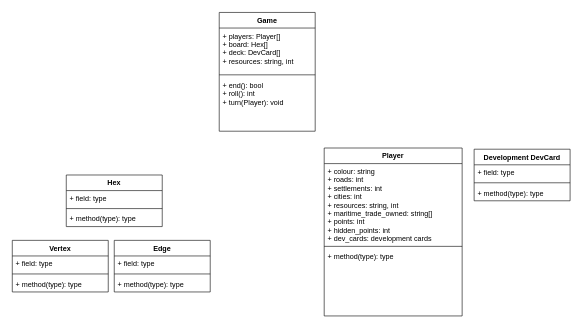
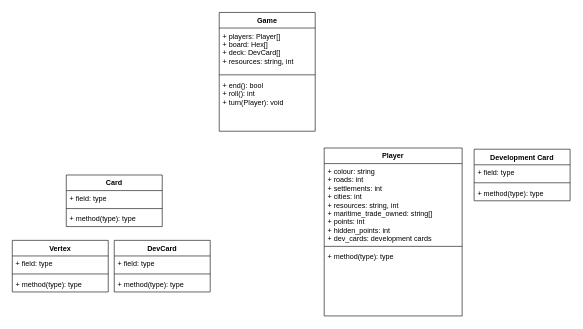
  <mxCell id="0" />
  <mxCell id="1" parent="0" />
  <mxCell id="2" value="Game" style="swimlane;fontStyle=1;align=center;verticalAlign=top;childLayout=stackLayout;horizontal=1;startSize=26;horizontalStack=0;resizeParent=1;resizeParentMax=0;resizeLast=0;collapsible=1;marginBottom=0;" vertex="1" parent="1"><mxGeometry x="365" y="20" width="160" height="198" as="geometry" /></mxCell>
  <mxCell id="3" value="+ players: Player[]&#10;+ board: Hex[]&#10;+ deck: DevCard[]&#10;+ resources: string, int" style="text;strokeColor=none;fillColor=none;align=left;verticalAlign=top;spacingLeft=4;spacingRight=4;overflow=hidden;rotatable=0;points=[[0,0.5],[1,0.5]];portConstraint=eastwest;" vertex="1" parent="2"><mxGeometry y="26" width="160" height="74" as="geometry" /></mxCell>
  <mxCell id="4" value="" style="line;strokeWidth=1;fillColor=none;align=left;verticalAlign=middle;spacingTop=-1;spacingLeft=3;spacingRight=3;rotatable=0;labelPosition=right;points=[];portConstraint=eastwest;" vertex="1" parent="2"><mxGeometry y="100" width="160" height="8" as="geometry" /></mxCell>
  <mxCell id="5" value="+ end(): bool&#10;+ roll(): int&#10;+ turn(Player): void&#10;" style="text;strokeColor=none;fillColor=none;align=left;verticalAlign=top;spacingLeft=4;spacingRight=4;overflow=hidden;rotatable=0;points=[[0,0.5],[1,0.5]];portConstraint=eastwest;" vertex="1" parent="2"><mxGeometry y="108" width="160" height="90" as="geometry" /></mxCell>
  <mxCell id="6" value="Player" style="swimlane;fontStyle=1;align=center;verticalAlign=top;childLayout=stackLayout;horizontal=1;startSize=26;horizontalStack=0;resizeParent=1;resizeParentMax=0;resizeLast=0;collapsible=1;marginBottom=0;" vertex="1" parent="1"><mxGeometry x="540" y="246" width="230" height="280" as="geometry" /></mxCell>
  <mxCell id="7" value="+ colour: string&#10;+ roads: int&#10;+ settlements: int&#10;+ cities: int&#10;+ resources: string, int&#10;+ maritime_trade_owned: string[]&#10;+ points: int&#10;+ hidden_points: int&#10;+ dev_cards: development cards&#10;" style="text;strokeColor=none;fillColor=none;align=left;verticalAlign=top;spacingLeft=4;spacingRight=4;overflow=hidden;rotatable=0;points=[[0,0.5],[1,0.5]];portConstraint=eastwest;" vertex="1" parent="6"><mxGeometry y="26" width="230" height="134" as="geometry" /></mxCell>
  <mxCell id="8" value="" style="line;strokeWidth=1;fillColor=none;align=left;verticalAlign=middle;spacingTop=-1;spacingLeft=3;spacingRight=3;rotatable=0;labelPosition=right;points=[];portConstraint=eastwest;" vertex="1" parent="6"><mxGeometry y="160" width="230" height="8" as="geometry" /></mxCell>
  <mxCell id="9" value="+ method(type): type" style="text;strokeColor=none;fillColor=none;align=left;verticalAlign=top;spacingLeft=4;spacingRight=4;overflow=hidden;rotatable=0;points=[[0,0.5],[1,0.5]];portConstraint=eastwest;" vertex="1" parent="6"><mxGeometry y="168" width="230" height="112" as="geometry" /></mxCell>
- <mxCell id="10" value="Development DevCard" style="swimlane;fontStyle=1;align=center;verticalAlign=top;childLayout=stackLayout;horizontal=1;startSize=26;horizontalStack=0;resizeParent=1;resizeParentMax=0;resizeLast=0;collapsible=1;marginBottom=0;" vertex="1" parent="1"><mxGeometry x="790" y="248" width="160" height="86" as="geometry" /></mxCell>
+ <mxCell id="10" value="Development Card" style="swimlane;fontStyle=1;align=center;verticalAlign=top;childLayout=stackLayout;horizontal=1;startSize=26;horizontalStack=0;resizeParent=1;resizeParentMax=0;resizeLast=0;collapsible=1;marginBottom=0;" vertex="1" parent="1"><mxGeometry x="790" y="248" width="160" height="86" as="geometry" /></mxCell>
  <mxCell id="11" value="+ field: type" style="text;strokeColor=none;fillColor=none;align=left;verticalAlign=top;spacingLeft=4;spacingRight=4;overflow=hidden;rotatable=0;points=[[0,0.5],[1,0.5]];portConstraint=eastwest;" vertex="1" parent="10"><mxGeometry y="26" width="160" height="26" as="geometry" /></mxCell>
  <mxCell id="12" value="" style="line;strokeWidth=1;fillColor=none;align=left;verticalAlign=middle;spacingTop=-1;spacingLeft=3;spacingRight=3;rotatable=0;labelPosition=right;points=[];portConstraint=eastwest;" vertex="1" parent="10"><mxGeometry y="52" width="160" height="8" as="geometry" /></mxCell>
  <mxCell id="13" value="+ method(type): type" style="text;strokeColor=none;fillColor=none;align=left;verticalAlign=top;spacingLeft=4;spacingRight=4;overflow=hidden;rotatable=0;points=[[0,0.5],[1,0.5]];portConstraint=eastwest;" vertex="1" parent="10"><mxGeometry y="60" width="160" height="26" as="geometry" /></mxCell>
- <mxCell id="14" value="Hex" style="swimlane;fontStyle=1;align=center;verticalAlign=top;childLayout=stackLayout;horizontal=1;startSize=26;horizontalStack=0;resizeParent=1;resizeParentMax=0;resizeLast=0;collapsible=1;marginBottom=0;" vertex="1" parent="1"><mxGeometry x="110" y="291" width="160" height="86" as="geometry" /></mxCell>
+ <mxCell id="14" value="Card" style="swimlane;fontStyle=1;align=center;verticalAlign=top;childLayout=stackLayout;horizontal=1;startSize=26;horizontalStack=0;resizeParent=1;resizeParentMax=0;resizeLast=0;collapsible=1;marginBottom=0;" vertex="1" parent="1"><mxGeometry x="110" y="291" width="160" height="86" as="geometry" /></mxCell>
  <mxCell id="15" value="+ field: type" style="text;strokeColor=none;fillColor=none;align=left;verticalAlign=top;spacingLeft=4;spacingRight=4;overflow=hidden;rotatable=0;points=[[0,0.5],[1,0.5]];portConstraint=eastwest;" vertex="1" parent="14"><mxGeometry y="26" width="160" height="26" as="geometry" /></mxCell>
  <mxCell id="16" value="" style="line;strokeWidth=1;fillColor=none;align=left;verticalAlign=middle;spacingTop=-1;spacingLeft=3;spacingRight=3;rotatable=0;labelPosition=right;points=[];portConstraint=eastwest;" vertex="1" parent="14"><mxGeometry y="52" width="160" height="8" as="geometry" /></mxCell>
  <mxCell id="17" value="+ method(type): type" style="text;strokeColor=none;fillColor=none;align=left;verticalAlign=top;spacingLeft=4;spacingRight=4;overflow=hidden;rotatable=0;points=[[0,0.5],[1,0.5]];portConstraint=eastwest;" vertex="1" parent="14"><mxGeometry y="60" width="160" height="26" as="geometry" /></mxCell>
- <mxCell id="18" value="Edge" style="swimlane;fontStyle=1;align=center;verticalAlign=top;childLayout=stackLayout;horizontal=1;startSize=26;horizontalStack=0;resizeParent=1;resizeParentMax=0;resizeLast=0;collapsible=1;marginBottom=0;" vertex="1" parent="1"><mxGeometry x="190" y="400" width="160" height="86" as="geometry" /></mxCell>
+ <mxCell id="18" value="DevCard" style="swimlane;fontStyle=1;align=center;verticalAlign=top;childLayout=stackLayout;horizontal=1;startSize=26;horizontalStack=0;resizeParent=1;resizeParentMax=0;resizeLast=0;collapsible=1;marginBottom=0;" vertex="1" parent="1"><mxGeometry x="190" y="400" width="160" height="86" as="geometry" /></mxCell>
  <mxCell id="19" value="+ field: type" style="text;strokeColor=none;fillColor=none;align=left;verticalAlign=top;spacingLeft=4;spacingRight=4;overflow=hidden;rotatable=0;points=[[0,0.5],[1,0.5]];portConstraint=eastwest;" vertex="1" parent="18"><mxGeometry y="26" width="160" height="26" as="geometry" /></mxCell>
  <mxCell id="20" value="" style="line;strokeWidth=1;fillColor=none;align=left;verticalAlign=middle;spacingTop=-1;spacingLeft=3;spacingRight=3;rotatable=0;labelPosition=right;points=[];portConstraint=eastwest;" vertex="1" parent="18"><mxGeometry y="52" width="160" height="8" as="geometry" /></mxCell>
  <mxCell id="21" value="+ method(type): type" style="text;strokeColor=none;fillColor=none;align=left;verticalAlign=top;spacingLeft=4;spacingRight=4;overflow=hidden;rotatable=0;points=[[0,0.5],[1,0.5]];portConstraint=eastwest;" vertex="1" parent="18"><mxGeometry y="60" width="160" height="26" as="geometry" /></mxCell>
  <mxCell id="22" value="Vertex" style="swimlane;fontStyle=1;align=center;verticalAlign=top;childLayout=stackLayout;horizontal=1;startSize=26;horizontalStack=0;resizeParent=1;resizeParentMax=0;resizeLast=0;collapsible=1;marginBottom=0;" vertex="1" parent="1"><mxGeometry x="20" y="400" width="160" height="86" as="geometry" /></mxCell>
  <mxCell id="23" value="+ field: type" style="text;strokeColor=none;fillColor=none;align=left;verticalAlign=top;spacingLeft=4;spacingRight=4;overflow=hidden;rotatable=0;points=[[0,0.5],[1,0.5]];portConstraint=eastwest;" vertex="1" parent="22"><mxGeometry y="26" width="160" height="26" as="geometry" /></mxCell>
  <mxCell id="24" value="" style="line;strokeWidth=1;fillColor=none;align=left;verticalAlign=middle;spacingTop=-1;spacingLeft=3;spacingRight=3;rotatable=0;labelPosition=right;points=[];portConstraint=eastwest;" vertex="1" parent="22"><mxGeometry y="52" width="160" height="8" as="geometry" /></mxCell>
  <mxCell id="25" value="+ method(type): type" style="text;strokeColor=none;fillColor=none;align=left;verticalAlign=top;spacingLeft=4;spacingRight=4;overflow=hidden;rotatable=0;points=[[0,0.5],[1,0.5]];portConstraint=eastwest;" vertex="1" parent="22"><mxGeometry y="60" width="160" height="26" as="geometry" /></mxCell>
